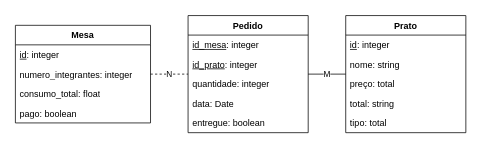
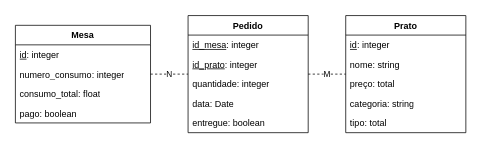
  <mxCell id="0" />
  <mxCell id="1" parent="0" />
  <mxCell id="2" value="Mesa" style="swimlane;fontStyle=1;align=center;verticalAlign=top;childLayout=stackLayout;horizontal=1;startSize=26;horizontalStack=0;resizeParent=1;resizeParentMax=0;resizeLast=0;collapsible=1;marginBottom=0;whiteSpace=wrap;html=1;" vertex="1" parent="1"><mxGeometry x="20" y="33" width="180" height="130" as="geometry"><mxRectangle x="180" y="197" width="70" height="30" as="alternateBounds" /></mxGeometry></mxCell>
  <mxCell id="3" value="&lt;u&gt;id&lt;/u&gt;: integer" style="text;strokeColor=none;fillColor=none;align=left;verticalAlign=top;spacingLeft=4;spacingRight=4;overflow=hidden;rotatable=0;points=[[0,0.5],[1,0.5]];portConstraint=eastwest;whiteSpace=wrap;html=1;" vertex="1" parent="2"><mxGeometry y="26" width="180" height="26" as="geometry" /></mxCell>
- <mxCell id="4" value="numero_integrantes: integer" style="text;strokeColor=none;fillColor=none;align=left;verticalAlign=top;spacingLeft=4;spacingRight=4;overflow=hidden;rotatable=0;points=[[0,0.5],[1,0.5]];portConstraint=eastwest;whiteSpace=wrap;html=1;" vertex="1" parent="2"><mxGeometry y="52" width="180" height="26" as="geometry" /></mxCell>
+ <mxCell id="4" value="numero_consumo: integer" style="text;strokeColor=none;fillColor=none;align=left;verticalAlign=top;spacingLeft=4;spacingRight=4;overflow=hidden;rotatable=0;points=[[0,0.5],[1,0.5]];portConstraint=eastwest;whiteSpace=wrap;html=1;" vertex="1" parent="2"><mxGeometry y="52" width="180" height="26" as="geometry" /></mxCell>
  <mxCell id="5" value="consumo_total: float" style="text;strokeColor=none;fillColor=none;align=left;verticalAlign=top;spacingLeft=4;spacingRight=4;overflow=hidden;rotatable=0;points=[[0,0.5],[1,0.5]];portConstraint=eastwest;whiteSpace=wrap;html=1;" vertex="1" parent="2"><mxGeometry y="78" width="180" height="26" as="geometry" /></mxCell>
  <mxCell id="6" value="pago: boolean" style="text;strokeColor=none;fillColor=none;align=left;verticalAlign=top;spacingLeft=4;spacingRight=4;overflow=hidden;rotatable=0;points=[[0,0.5],[1,0.5]];portConstraint=eastwest;whiteSpace=wrap;html=1;" vertex="1" parent="2"><mxGeometry y="104" width="180" height="26" as="geometry" /></mxCell>
- <mxCell id="7" value="M" style="edgeStyle=orthogonalEdgeStyle;rounded=0;orthogonalLoop=1;jettySize=auto;html=1;exitX=1;exitY=0.5;exitDx=0;exitDy=0;endArrow=none;endFill=0;" edge="1" parent="1" source="8" target="15"><mxGeometry relative="1" as="geometry" /></mxCell>
+ <mxCell id="7" value="M" style="edgeStyle=orthogonalEdgeStyle;rounded=0;orthogonalLoop=1;jettySize=auto;html=1;exitX=1;exitY=0.5;exitDx=0;exitDy=0;endArrow=none;endFill=0;dashed=1;" edge="1" parent="1" source="8" target="15"><mxGeometry relative="1" as="geometry" /></mxCell>
  <mxCell id="8" value="Pedido" style="swimlane;fontStyle=1;align=center;verticalAlign=top;childLayout=stackLayout;horizontal=1;startSize=26;horizontalStack=0;resizeParent=1;resizeParentMax=0;resizeLast=0;collapsible=1;marginBottom=0;whiteSpace=wrap;html=1;" vertex="1" parent="1"><mxGeometry x="250" y="20" width="160" height="156" as="geometry"><mxRectangle x="380" y="197" width="80" height="30" as="alternateBounds" /></mxGeometry></mxCell>
  <mxCell id="9" value="&lt;u&gt;id_mesa&lt;/u&gt;: integer" style="text;strokeColor=none;fillColor=none;align=left;verticalAlign=top;spacingLeft=4;spacingRight=4;overflow=hidden;rotatable=0;points=[[0,0.5],[1,0.5]];portConstraint=eastwest;whiteSpace=wrap;html=1;" vertex="1" parent="8"><mxGeometry y="26" width="160" height="26" as="geometry" /></mxCell>
  <mxCell id="10" value="&lt;u&gt;id_prato&lt;/u&gt;: integer" style="text;strokeColor=none;fillColor=none;align=left;verticalAlign=top;spacingLeft=4;spacingRight=4;overflow=hidden;rotatable=0;points=[[0,0.5],[1,0.5]];portConstraint=eastwest;whiteSpace=wrap;html=1;" vertex="1" parent="8"><mxGeometry y="52" width="160" height="26" as="geometry" /></mxCell>
  <mxCell id="11" value="quantidade: integer" style="text;strokeColor=none;fillColor=none;align=left;verticalAlign=top;spacingLeft=4;spacingRight=4;overflow=hidden;rotatable=0;points=[[0,0.5],[1,0.5]];portConstraint=eastwest;whiteSpace=wrap;html=1;" vertex="1" parent="8"><mxGeometry y="78" width="160" height="26" as="geometry" /></mxCell>
  <mxCell id="12" value="data: Date" style="text;strokeColor=none;fillColor=none;align=left;verticalAlign=top;spacingLeft=4;spacingRight=4;overflow=hidden;rotatable=0;points=[[0,0.5],[1,0.5]];portConstraint=eastwest;whiteSpace=wrap;html=1;" vertex="1" parent="8"><mxGeometry y="104" width="160" height="26" as="geometry" /></mxCell>
  <mxCell id="13" value="entregue: boolean" style="text;strokeColor=none;fillColor=none;align=left;verticalAlign=top;spacingLeft=4;spacingRight=4;overflow=hidden;rotatable=0;points=[[0,0.5],[1,0.5]];portConstraint=eastwest;whiteSpace=wrap;html=1;" vertex="1" parent="8"><mxGeometry y="130" width="160" height="26" as="geometry" /></mxCell>
  <mxCell id="14" value="N" style="edgeStyle=orthogonalEdgeStyle;rounded=0;orthogonalLoop=1;jettySize=auto;html=1;exitX=1;exitY=0.5;exitDx=0;exitDy=0;endArrow=none;endFill=0;dashed=1;" edge="1" parent="1" source="4" target="8"><mxGeometry relative="1" as="geometry" /></mxCell>
  <mxCell id="15" value="Prato" style="swimlane;fontStyle=1;align=center;verticalAlign=top;childLayout=stackLayout;horizontal=1;startSize=26;horizontalStack=0;resizeParent=1;resizeParentMax=0;resizeLast=0;collapsible=1;marginBottom=0;whiteSpace=wrap;html=1;" vertex="1" parent="1"><mxGeometry x="460" y="20" width="160" height="156" as="geometry"><mxRectangle x="560" y="197" width="70" height="30" as="alternateBounds" /></mxGeometry></mxCell>
  <mxCell id="16" value="&lt;u&gt;id&lt;/u&gt;: integer" style="text;strokeColor=none;fillColor=none;align=left;verticalAlign=top;spacingLeft=4;spacingRight=4;overflow=hidden;rotatable=0;points=[[0,0.5],[1,0.5]];portConstraint=eastwest;whiteSpace=wrap;html=1;" vertex="1" parent="15"><mxGeometry y="26" width="160" height="26" as="geometry" /></mxCell>
  <mxCell id="17" value="nome: string" style="text;strokeColor=none;fillColor=none;align=left;verticalAlign=top;spacingLeft=4;spacingRight=4;overflow=hidden;rotatable=0;points=[[0,0.5],[1,0.5]];portConstraint=eastwest;whiteSpace=wrap;html=1;" vertex="1" parent="15"><mxGeometry y="52" width="160" height="26" as="geometry" /></mxCell>
  <mxCell id="18" value="preço: total" style="text;strokeColor=none;fillColor=none;align=left;verticalAlign=top;spacingLeft=4;spacingRight=4;overflow=hidden;rotatable=0;points=[[0,0.5],[1,0.5]];portConstraint=eastwest;whiteSpace=wrap;html=1;" vertex="1" parent="15"><mxGeometry y="78" width="160" height="26" as="geometry" /></mxCell>
- <mxCell id="19" value="total: string" style="text;strokeColor=none;fillColor=none;align=left;verticalAlign=top;spacingLeft=4;spacingRight=4;overflow=hidden;rotatable=0;points=[[0,0.5],[1,0.5]];portConstraint=eastwest;whiteSpace=wrap;html=1;" vertex="1" parent="15"><mxGeometry y="104" width="160" height="26" as="geometry" /></mxCell>
+ <mxCell id="19" value="categoria: string" style="text;strokeColor=none;fillColor=none;align=left;verticalAlign=top;spacingLeft=4;spacingRight=4;overflow=hidden;rotatable=0;points=[[0,0.5],[1,0.5]];portConstraint=eastwest;whiteSpace=wrap;html=1;" vertex="1" parent="15"><mxGeometry y="104" width="160" height="26" as="geometry" /></mxCell>
  <mxCell id="20" value="tipo: total" style="text;strokeColor=none;fillColor=none;align=left;verticalAlign=top;spacingLeft=4;spacingRight=4;overflow=hidden;rotatable=0;points=[[0,0.5],[1,0.5]];portConstraint=eastwest;whiteSpace=wrap;html=1;" vertex="1" parent="15"><mxGeometry y="130" width="160" height="26" as="geometry" /></mxCell>
